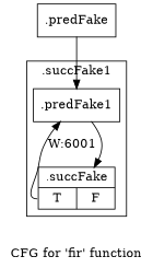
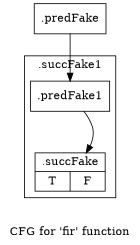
  digraph {
    label="CFG for 'fir' function"
    node [filename="../../../../fir.cpp" linenumber=21 shape=record]
    edge [filename="../../../../fir.cpp"]
    n1 [label="{.predFake1}"]
    n2 [label="{.succFake|{<s0>T|<s1>F}}"]
    n3 [label="{.predFake}" filename="" linenumber=""]
    subgraph cluster_1 {
      invocationtime=600
      label=".succFake1"
      tripcount=6000
      n1
      n2
    }
    n1 -> n2 [execusionnum=6600]
-   n2 -> n1 [execusionnum=6000 label="W:6001" memoryops="_ZZ3firPiiE9shift_reg_read:22; _ZZ3firPiiE9shift_reg_read:23; ; _ZZ3firPiiE9shift_reg_write:22" tailport=s0]
    n3 -> n1 [execusionnum=600]
  }
